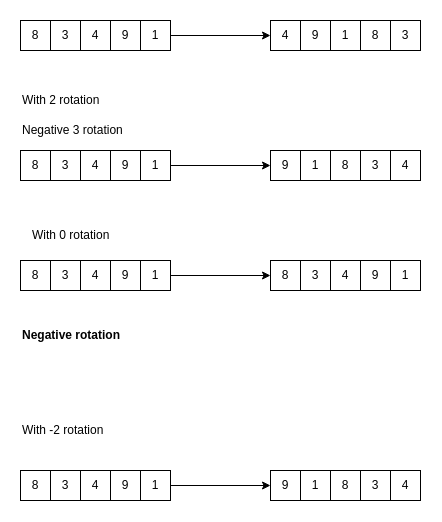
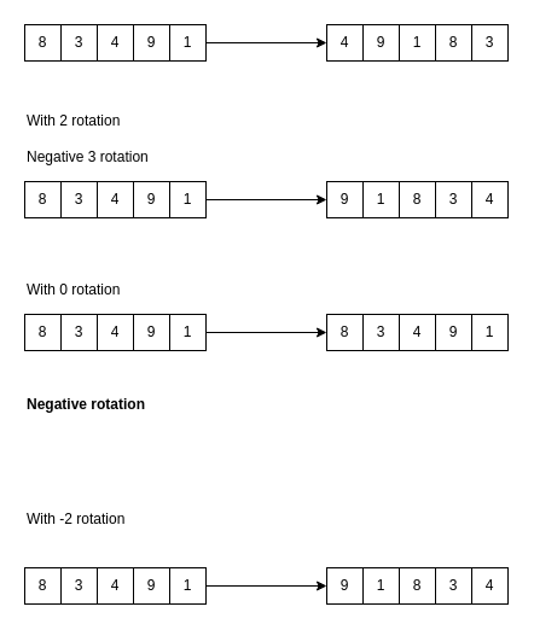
  <mxCell id="0" />
  <mxCell id="1" parent="0" />
  <mxCell id="2" value="8" style="whiteSpace=wrap;html=1;aspect=fixed;" parent="1" vertex="1"><mxGeometry x="20" y="20" width="30" height="30" as="geometry" /></mxCell>
  <mxCell id="3" value="3" style="whiteSpace=wrap;html=1;aspect=fixed;" parent="1" vertex="1"><mxGeometry x="50" y="20" width="30" height="30" as="geometry" /></mxCell>
  <mxCell id="4" value="4" style="whiteSpace=wrap;html=1;aspect=fixed;" parent="1" vertex="1"><mxGeometry x="80" y="20" width="30" height="30" as="geometry" /></mxCell>
  <mxCell id="5" value="9" style="whiteSpace=wrap;html=1;aspect=fixed;" parent="1" vertex="1"><mxGeometry x="110" y="20" width="30" height="30" as="geometry" /></mxCell>
  <mxCell id="6" value="1" style="whiteSpace=wrap;html=1;aspect=fixed;" parent="1" vertex="1"><mxGeometry x="140" y="20" width="30" height="30" as="geometry" /></mxCell>
  <mxCell id="7" value="With 2 rotation" style="text;html=1;strokeColor=none;fillColor=none;align=left;verticalAlign=middle;whiteSpace=wrap;rounded=0;" parent="1" vertex="1"><mxGeometry x="20" y="90" width="180" height="20" as="geometry" /></mxCell>
  <mxCell id="8" value="" style="endArrow=classic;html=1;entryX=0;entryY=0.5;entryDx=0;entryDy=0;" parent="1" source="6" target="9" edge="1"><mxGeometry width="50" height="50" relative="1" as="geometry"><mxPoint x="180" y="35" as="sourcePoint" /><mxPoint x="70" y="70" as="targetPoint" /></mxGeometry></mxCell>
  <mxCell id="9" value="4" style="whiteSpace=wrap;html=1;aspect=fixed;" parent="1" vertex="1"><mxGeometry x="270" y="20" width="30" height="30" as="geometry" /></mxCell>
  <mxCell id="10" value="9" style="whiteSpace=wrap;html=1;aspect=fixed;" parent="1" vertex="1"><mxGeometry x="300" y="20" width="30" height="30" as="geometry" /></mxCell>
  <mxCell id="11" value="1" style="whiteSpace=wrap;html=1;aspect=fixed;" parent="1" vertex="1"><mxGeometry x="330" y="20" width="30" height="30" as="geometry" /></mxCell>
  <mxCell id="12" value="8" style="whiteSpace=wrap;html=1;aspect=fixed;" parent="1" vertex="1"><mxGeometry x="360" y="20" width="30" height="30" as="geometry" /></mxCell>
  <mxCell id="13" value="3" style="whiteSpace=wrap;html=1;aspect=fixed;" parent="1" vertex="1"><mxGeometry x="390" y="20" width="30" height="30" as="geometry" /></mxCell>
  <mxCell id="14" value="8" style="whiteSpace=wrap;html=1;aspect=fixed;" parent="1" vertex="1"><mxGeometry x="20" y="150" width="30" height="30" as="geometry" /></mxCell>
  <mxCell id="15" value="3" style="whiteSpace=wrap;html=1;aspect=fixed;" parent="1" vertex="1"><mxGeometry x="50" y="150" width="30" height="30" as="geometry" /></mxCell>
  <mxCell id="16" value="4" style="whiteSpace=wrap;html=1;aspect=fixed;" parent="1" vertex="1"><mxGeometry x="80" y="150" width="30" height="30" as="geometry" /></mxCell>
  <mxCell id="17" value="9" style="whiteSpace=wrap;html=1;aspect=fixed;" parent="1" vertex="1"><mxGeometry x="110" y="150" width="30" height="30" as="geometry" /></mxCell>
  <mxCell id="18" value="1" style="whiteSpace=wrap;html=1;aspect=fixed;" parent="1" vertex="1"><mxGeometry x="140" y="150" width="30" height="30" as="geometry" /></mxCell>
  <mxCell id="19" value="Negative 3 rotation" style="text;html=1;strokeColor=none;fillColor=none;align=left;verticalAlign=middle;whiteSpace=wrap;rounded=0;" parent="1" vertex="1"><mxGeometry x="20" y="120" width="180" height="20" as="geometry" /></mxCell>
  <mxCell id="20" value="" style="endArrow=classic;html=1;entryX=0;entryY=0.5;entryDx=0;entryDy=0;" parent="1" source="18" target="21" edge="1"><mxGeometry width="50" height="50" relative="1" as="geometry"><mxPoint x="180" y="165" as="sourcePoint" /><mxPoint x="70" y="200" as="targetPoint" /></mxGeometry></mxCell>
  <mxCell id="21" value="9" style="whiteSpace=wrap;html=1;aspect=fixed;" parent="1" vertex="1"><mxGeometry x="270" y="150" width="30" height="30" as="geometry" /></mxCell>
  <mxCell id="22" value="1" style="whiteSpace=wrap;html=1;aspect=fixed;" parent="1" vertex="1"><mxGeometry x="300" y="150" width="30" height="30" as="geometry" /></mxCell>
  <mxCell id="23" value="8" style="whiteSpace=wrap;html=1;aspect=fixed;" parent="1" vertex="1"><mxGeometry x="330" y="150" width="30" height="30" as="geometry" /></mxCell>
  <mxCell id="24" value="3" style="whiteSpace=wrap;html=1;aspect=fixed;" parent="1" vertex="1"><mxGeometry x="360" y="150" width="30" height="30" as="geometry" /></mxCell>
  <mxCell id="25" value="4" style="whiteSpace=wrap;html=1;aspect=fixed;" parent="1" vertex="1"><mxGeometry x="390" y="150" width="30" height="30" as="geometry" /></mxCell>
  <mxCell id="26" value="8" style="whiteSpace=wrap;html=1;aspect=fixed;" parent="1" vertex="1"><mxGeometry x="20" y="260" width="30" height="30" as="geometry" /></mxCell>
  <mxCell id="27" value="3" style="whiteSpace=wrap;html=1;aspect=fixed;" parent="1" vertex="1"><mxGeometry x="50" y="260" width="30" height="30" as="geometry" /></mxCell>
  <mxCell id="28" value="4" style="whiteSpace=wrap;html=1;aspect=fixed;" parent="1" vertex="1"><mxGeometry x="80" y="260" width="30" height="30" as="geometry" /></mxCell>
  <mxCell id="29" value="9" style="whiteSpace=wrap;html=1;aspect=fixed;" parent="1" vertex="1"><mxGeometry x="110" y="260" width="30" height="30" as="geometry" /></mxCell>
  <mxCell id="30" value="1" style="whiteSpace=wrap;html=1;aspect=fixed;" parent="1" vertex="1"><mxGeometry x="140" y="260" width="30" height="30" as="geometry" /></mxCell>
- <mxCell id="31" value="With&amp;nbsp;0 rotation" style="text;html=1;strokeColor=none;fillColor=none;align=left;verticalAlign=middle;whiteSpace=wrap;rounded=0;" parent="1" vertex="1"><mxGeometry x="30" y="225" width="180" height="20" as="geometry" /></mxCell>
+ <mxCell id="31" value="With&amp;nbsp;0 rotation" style="text;html=1;strokeColor=none;fillColor=none;align=left;verticalAlign=middle;whiteSpace=wrap;rounded=0;" parent="1" vertex="1"><mxGeometry x="20" y="230" width="180" height="20" as="geometry" /></mxCell>
  <mxCell id="32" value="" style="endArrow=classic;html=1;entryX=0;entryY=0.5;entryDx=0;entryDy=0;" parent="1" source="30" target="33" edge="1"><mxGeometry width="50" height="50" relative="1" as="geometry"><mxPoint x="180" y="275" as="sourcePoint" /><mxPoint x="270" y="275" as="targetPoint" /></mxGeometry></mxCell>
  <mxCell id="33" value="8" style="whiteSpace=wrap;html=1;aspect=fixed;" parent="1" vertex="1"><mxGeometry x="270" y="260" width="30" height="30" as="geometry" /></mxCell>
  <mxCell id="34" value="3" style="whiteSpace=wrap;html=1;aspect=fixed;" parent="1" vertex="1"><mxGeometry x="300" y="260" width="30" height="30" as="geometry" /></mxCell>
  <mxCell id="35" value="4" style="whiteSpace=wrap;html=1;aspect=fixed;" parent="1" vertex="1"><mxGeometry x="330" y="260" width="30" height="30" as="geometry" /></mxCell>
  <mxCell id="36" value="9" style="whiteSpace=wrap;html=1;aspect=fixed;" parent="1" vertex="1"><mxGeometry x="360" y="260" width="30" height="30" as="geometry" /></mxCell>
  <mxCell id="37" value="1" style="whiteSpace=wrap;html=1;aspect=fixed;" parent="1" vertex="1"><mxGeometry x="390" y="260" width="30" height="30" as="geometry" /></mxCell>
  <mxCell id="38" value="8" style="whiteSpace=wrap;html=1;aspect=fixed;" parent="1" vertex="1"><mxGeometry x="20" y="470" width="30" height="30" as="geometry" /></mxCell>
  <mxCell id="39" value="3" style="whiteSpace=wrap;html=1;aspect=fixed;" parent="1" vertex="1"><mxGeometry x="50" y="470" width="30" height="30" as="geometry" /></mxCell>
  <mxCell id="40" value="4" style="whiteSpace=wrap;html=1;aspect=fixed;" parent="1" vertex="1"><mxGeometry x="80" y="470" width="30" height="30" as="geometry" /></mxCell>
  <mxCell id="41" value="9" style="whiteSpace=wrap;html=1;aspect=fixed;" parent="1" vertex="1"><mxGeometry x="110" y="470" width="30" height="30" as="geometry" /></mxCell>
  <mxCell id="42" value="1" style="whiteSpace=wrap;html=1;aspect=fixed;" parent="1" vertex="1"><mxGeometry x="140" y="470" width="30" height="30" as="geometry" /></mxCell>
  <mxCell id="43" value="&lt;b&gt;Negative rotation&lt;/b&gt;" style="text;html=1;strokeColor=none;fillColor=none;align=left;verticalAlign=middle;whiteSpace=wrap;rounded=0;" parent="1" vertex="1"><mxGeometry x="20" y="325" width="180" height="20" as="geometry" /></mxCell>
  <mxCell id="44" value="" style="endArrow=classic;html=1;entryX=0;entryY=0.5;entryDx=0;entryDy=0;" parent="1" source="42" target="45" edge="1"><mxGeometry width="50" height="50" relative="1" as="geometry"><mxPoint x="180" y="485" as="sourcePoint" /><mxPoint x="270" y="485" as="targetPoint" /></mxGeometry></mxCell>
  <mxCell id="45" value="9" style="whiteSpace=wrap;html=1;aspect=fixed;" parent="1" vertex="1"><mxGeometry x="270" y="470" width="30" height="30" as="geometry" /></mxCell>
  <mxCell id="46" value="1" style="whiteSpace=wrap;html=1;aspect=fixed;" parent="1" vertex="1"><mxGeometry x="300" y="470" width="30" height="30" as="geometry" /></mxCell>
  <mxCell id="47" value="8" style="whiteSpace=wrap;html=1;aspect=fixed;" parent="1" vertex="1"><mxGeometry x="330" y="470" width="30" height="30" as="geometry" /></mxCell>
  <mxCell id="48" value="3" style="whiteSpace=wrap;html=1;aspect=fixed;" parent="1" vertex="1"><mxGeometry x="360" y="470" width="30" height="30" as="geometry" /></mxCell>
  <mxCell id="49" value="4" style="whiteSpace=wrap;html=1;aspect=fixed;" parent="1" vertex="1"><mxGeometry x="390" y="470" width="30" height="30" as="geometry" /></mxCell>
  <mxCell id="50" value="With -2 rotation" style="text;html=1;strokeColor=none;fillColor=none;align=left;verticalAlign=middle;whiteSpace=wrap;rounded=0;" parent="1" vertex="1"><mxGeometry x="20" y="420" width="130" height="20" as="geometry" /></mxCell>
